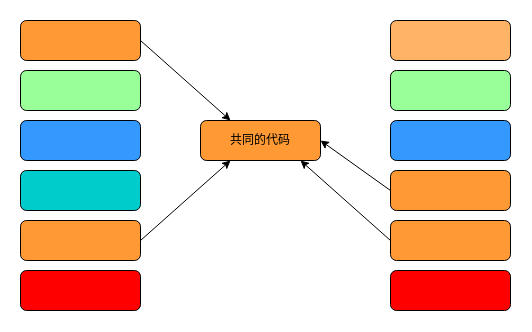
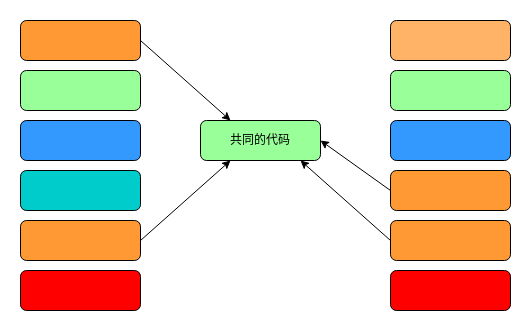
  <mxCell id="0" />
  <mxCell id="1" parent="0" />
  <mxCell id="2" value="" style="rounded=1;whiteSpace=wrap;html=1;fillColor=#FF9933;" vertex="1" parent="1"><mxGeometry x="20" y="20" width="120" height="40" as="geometry" /></mxCell>
  <mxCell id="3" value="" style="rounded=1;whiteSpace=wrap;html=1;fillColor=#99FF99;" vertex="1" parent="1"><mxGeometry x="20" y="70" width="120" height="40" as="geometry" /></mxCell>
  <mxCell id="4" value="" style="rounded=1;whiteSpace=wrap;html=1;fillColor=#3399FF;" vertex="1" parent="1"><mxGeometry x="20" y="120" width="120" height="40" as="geometry" /></mxCell>
  <mxCell id="5" value="" style="rounded=1;whiteSpace=wrap;html=1;fillColor=#00CCCC;" vertex="1" parent="1"><mxGeometry x="20" y="170" width="120" height="40" as="geometry" /></mxCell>
  <mxCell id="6" value="" style="rounded=1;whiteSpace=wrap;html=1;fillColor=#FF9933;" vertex="1" parent="1"><mxGeometry x="20" y="220" width="120" height="40" as="geometry" /></mxCell>
  <mxCell id="7" value="" style="rounded=1;whiteSpace=wrap;html=1;fillColor=#FF0000;" vertex="1" parent="1"><mxGeometry x="20" y="270" width="120" height="40" as="geometry" /></mxCell>
  <mxCell id="8" value="" style="rounded=1;whiteSpace=wrap;html=1;fillColor=#FFB366;" vertex="1" parent="1"><mxGeometry x="390" y="20" width="120" height="40" as="geometry" /></mxCell>
  <mxCell id="9" value="" style="rounded=1;whiteSpace=wrap;html=1;fillColor=#99FF99;" vertex="1" parent="1"><mxGeometry x="390" y="70" width="120" height="40" as="geometry" /></mxCell>
  <mxCell id="10" value="" style="rounded=1;whiteSpace=wrap;html=1;fillColor=#3399FF;" vertex="1" parent="1"><mxGeometry x="390" y="120" width="120" height="40" as="geometry" /></mxCell>
  <mxCell id="11" value="" style="rounded=1;whiteSpace=wrap;html=1;fillColor=#FF9933;" vertex="1" parent="1"><mxGeometry x="390" y="170" width="120" height="40" as="geometry" /></mxCell>
  <mxCell id="12" value="" style="rounded=1;whiteSpace=wrap;html=1;fillColor=#FF9933;" vertex="1" parent="1"><mxGeometry x="390" y="220" width="120" height="40" as="geometry" /></mxCell>
  <mxCell id="13" value="" style="rounded=1;whiteSpace=wrap;html=1;fillColor=#FF0000;" vertex="1" parent="1"><mxGeometry x="390" y="270" width="120" height="40" as="geometry" /></mxCell>
- <mxCell id="14" value="共同的代码" style="rounded=1;whiteSpace=wrap;html=1;fillColor=#FF9933;" vertex="1" parent="1"><mxGeometry x="200" y="120" width="120" height="40" as="geometry" /></mxCell>
+ <mxCell id="14" value="共同的代码" style="rounded=1;whiteSpace=wrap;html=1;fillColor=#99ff99;" vertex="1" parent="1"><mxGeometry x="200" y="120" width="120" height="40" as="geometry" /></mxCell>
  <mxCell id="15" value="" style="endArrow=classic;html=1;entryX=0.25;entryY=0;entryDx=0;entryDy=0;" edge="1" parent="1" target="14"><mxGeometry width="50" height="50" relative="1" as="geometry"><mxPoint x="140" y="40" as="sourcePoint" /><mxPoint x="190" y="-10" as="targetPoint" /><Array as="points" /></mxGeometry></mxCell>
  <mxCell id="16" value="" style="endArrow=classic;html=1;entryX=0.25;entryY=1;entryDx=0;entryDy=0;" edge="1" parent="1" target="14"><mxGeometry width="50" height="50" relative="1" as="geometry"><mxPoint x="140" y="240" as="sourcePoint" /><mxPoint x="190" y="190" as="targetPoint" /></mxGeometry></mxCell>
  <mxCell id="17" value="" style="endArrow=classic;html=1;exitX=0;exitY=0.5;exitDx=0;exitDy=0;" edge="1" parent="1" source="11"><mxGeometry width="50" height="50" relative="1" as="geometry"><mxPoint x="270" y="190" as="sourcePoint" /><mxPoint x="320" y="140" as="targetPoint" /></mxGeometry></mxCell>
  <mxCell id="18" value="" style="endArrow=classic;html=1;exitX=0;exitY=0.5;exitDx=0;exitDy=0;" edge="1" parent="1" source="12"><mxGeometry width="50" height="50" relative="1" as="geometry"><mxPoint x="250" y="210" as="sourcePoint" /><mxPoint x="300" y="160" as="targetPoint" /></mxGeometry></mxCell>
